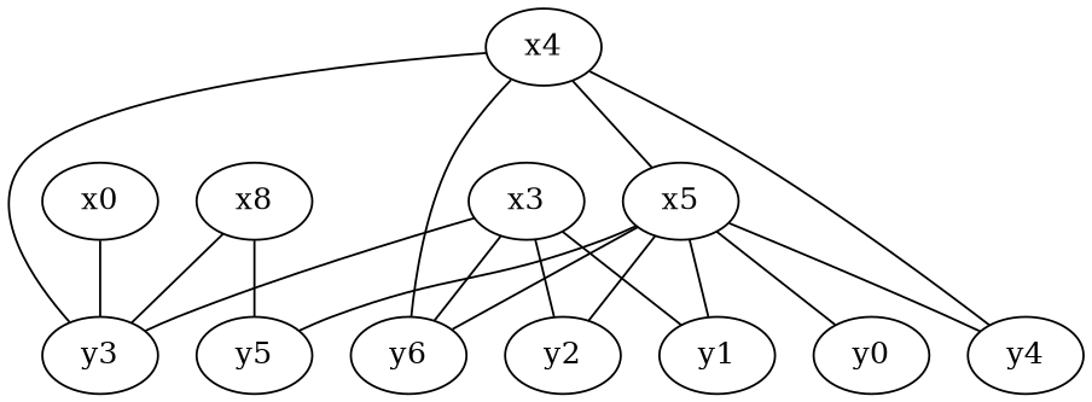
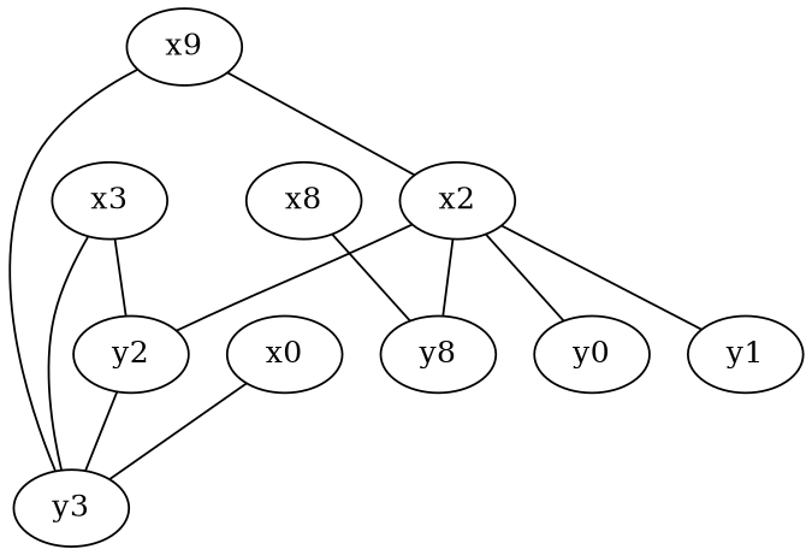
  strict graph {
    x0
    y3
    n3 [label=x8]
-   y5
+   y5 [label=y8]
    x3
    y2
-   y6
    y1
-   x4
-   y4
-   x5
+   x4 [label=x9]
+   x5 [label=x2]
    y0
    x0 -- y3
-   n3 -- y3
+   y2 -- y3
    n3 -- y5
    x3 -- y3
    x3 -- y2
-   x3 -- y6
-   x3 -- y1
    x4 -- y3
-   x4 -- y6
-   x4 -- y4
    x4 -- x5
    x5 -- y5
    x5 -- y2
-   x5 -- y6
    x5 -- y1
-   x5 -- y4
    x5 -- y0
  }
